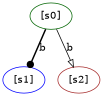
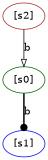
  digraph {
    n1 [color=darkgreen label="[s0]" width=0.5]
    n2 [color=blue label="[s1]" width=0.5]
    n3 [color=brown label="[s2]" width=0.5]
    n1 -> n2 [arrowhead=dot label=b style=bold]
-   n1 -> n3 [arrowhead=onormal label=b style=solid]
+   n3 -> n1 [arrowhead=onormal label=b style=solid]
  }
